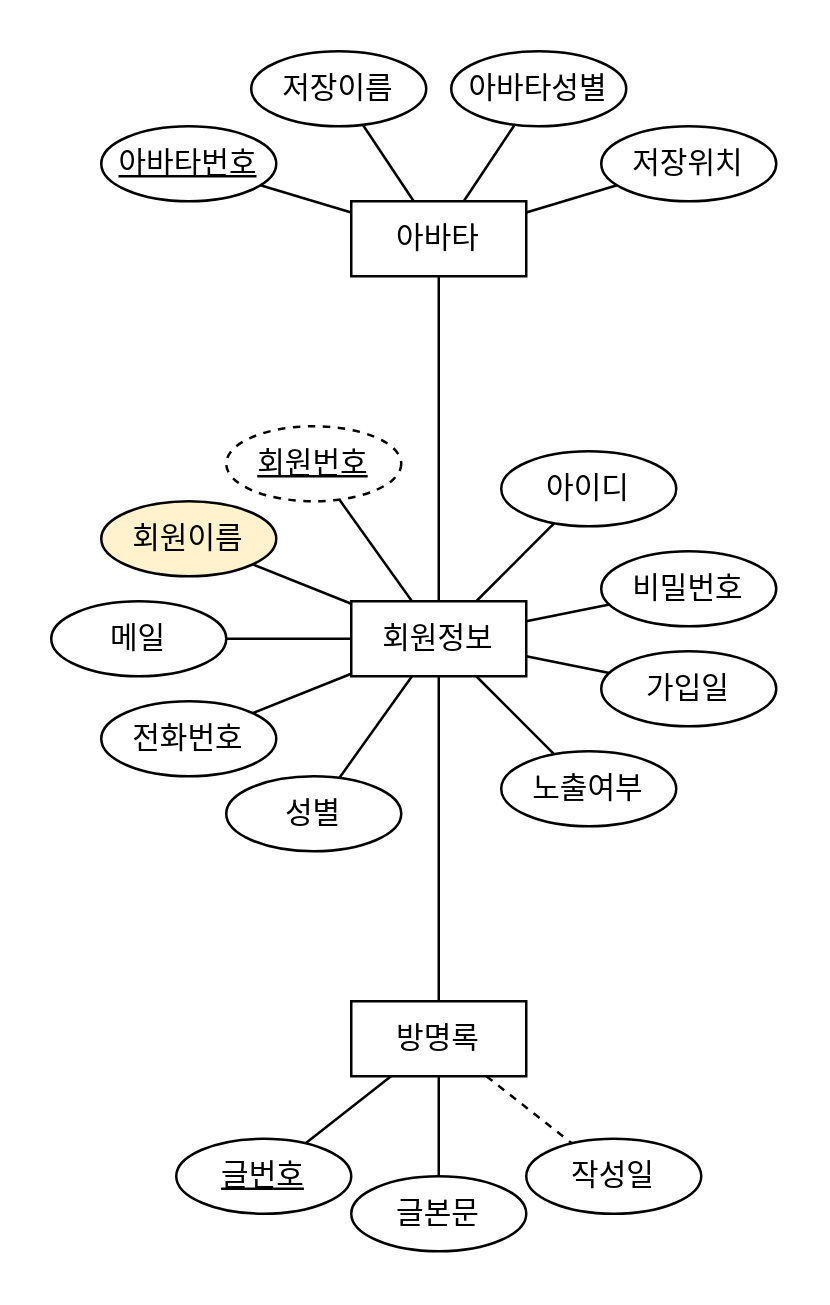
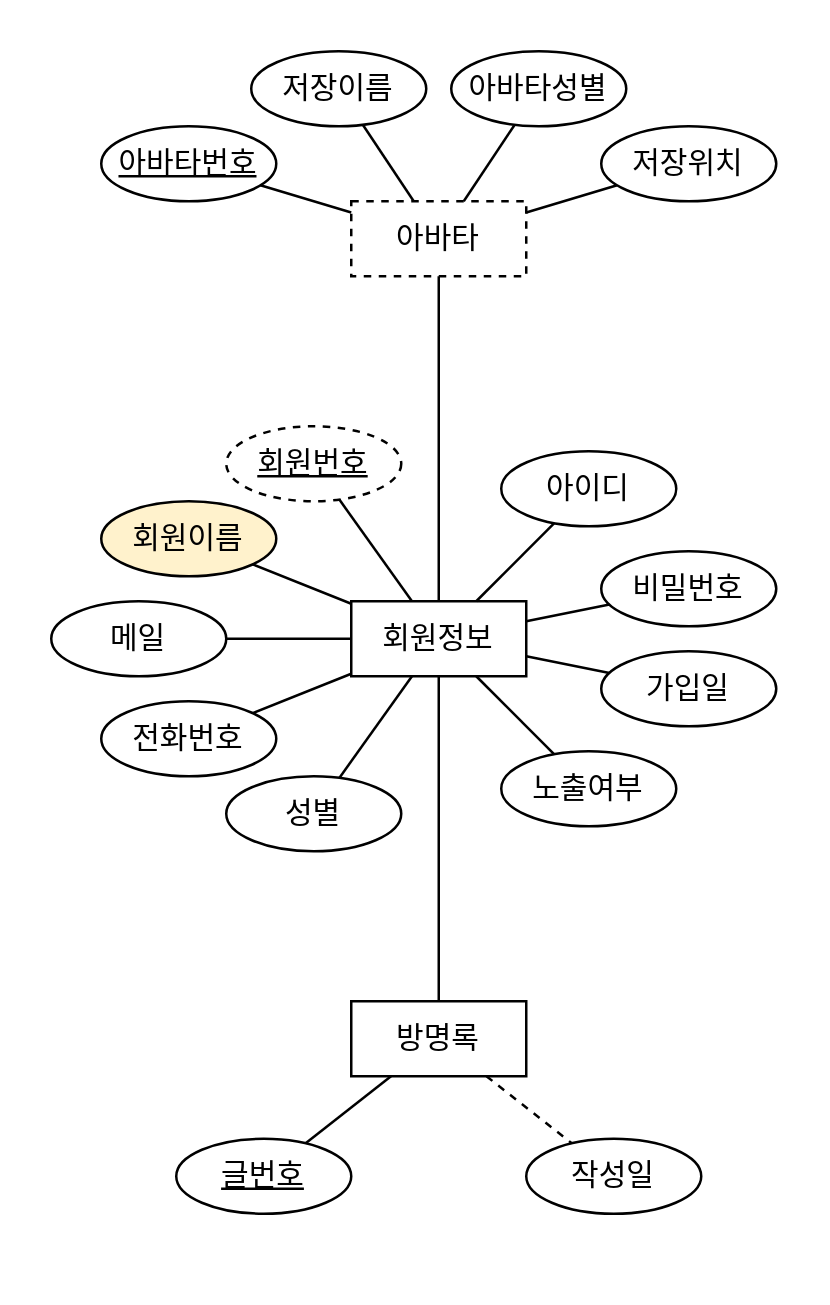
  <mxCell id="0" />
  <mxCell id="1" parent="0" />
  <mxCell id="2" value="회원정보" style="rounded=0;whiteSpace=wrap;html=1;" parent="1" vertex="1"><mxGeometry x="140" y="240" width="70" height="30" as="geometry" /></mxCell>
  <mxCell id="3" value="회원이름" style="ellipse;whiteSpace=wrap;html=1;fillColor=#fff2cc;" parent="1" vertex="1"><mxGeometry x="40" y="200" width="70" height="30" as="geometry" /></mxCell>
  <mxCell id="4" value="회원번호" style="ellipse;whiteSpace=wrap;html=1;fontColor=#000000;gradientColor=none;fontStyle=4;dashed=1;" parent="1" vertex="1"><mxGeometry x="90" y="170" width="70" height="30" as="geometry" /></mxCell>
  <mxCell id="5" value="아이디" style="ellipse;whiteSpace=wrap;html=1;fontColor=#000000;gradientColor=none;" parent="1" vertex="1"><mxGeometry x="200" y="180" width="70" height="30" as="geometry" /></mxCell>
  <mxCell id="6" style="edgeStyle=orthogonalEdgeStyle;rounded=0;orthogonalLoop=1;jettySize=auto;html=1;exitX=0.5;exitY=1;exitDx=0;exitDy=0;fontColor=#000000;" parent="1" source="5" target="5" edge="1"><mxGeometry relative="1" as="geometry" /></mxCell>
  <mxCell id="7" value="비밀번호" style="ellipse;whiteSpace=wrap;html=1;fontColor=#000000;gradientColor=none;" parent="1" vertex="1"><mxGeometry x="240" y="220" width="70" height="30" as="geometry" /></mxCell>
  <mxCell id="8" value="메일" style="ellipse;whiteSpace=wrap;html=1;fontColor=#000000;gradientColor=none;" parent="1" vertex="1"><mxGeometry x="20" y="240" width="70" height="30" as="geometry" /></mxCell>
  <mxCell id="9" value="전화번호" style="ellipse;whiteSpace=wrap;html=1;fontColor=#000000;gradientColor=none;" parent="1" vertex="1"><mxGeometry x="40" y="280" width="70" height="30" as="geometry" /></mxCell>
  <mxCell id="10" value="가입일" style="ellipse;whiteSpace=wrap;html=1;fontColor=#000000;gradientColor=none;" parent="1" vertex="1"><mxGeometry x="240" y="260" width="70" height="30" as="geometry" /></mxCell>
  <mxCell id="11" value="성별" style="ellipse;whiteSpace=wrap;html=1;fontColor=#000000;gradientColor=none;" parent="1" vertex="1"><mxGeometry x="90" y="310" width="70" height="30" as="geometry" /></mxCell>
- <mxCell id="12" value="아바타" style="rounded=0;whiteSpace=wrap;html=1;fontColor=#000000;gradientColor=none;" parent="1" vertex="1"><mxGeometry x="140" y="80" width="70" height="30" as="geometry" /></mxCell>
+ <mxCell id="12" value="아바타" style="rounded=0;whiteSpace=wrap;html=1;fontColor=#000000;gradientColor=none;dashed=1;" parent="1" vertex="1"><mxGeometry x="140" y="80" width="70" height="30" as="geometry" /></mxCell>
  <mxCell id="13" value="아바타번호" style="ellipse;whiteSpace=wrap;html=1;fontColor=#000000;gradientColor=none;fontStyle=4" parent="1" vertex="1"><mxGeometry x="40" y="50" width="70" height="30" as="geometry" /></mxCell>
  <mxCell id="14" value="저장이름" style="ellipse;whiteSpace=wrap;html=1;fontColor=#000000;gradientColor=none;" parent="1" vertex="1"><mxGeometry x="100" y="20" width="70" height="30" as="geometry" /></mxCell>
  <mxCell id="15" value="저장위치" style="ellipse;whiteSpace=wrap;html=1;fontColor=#000000;gradientColor=none;" parent="1" vertex="1"><mxGeometry x="240" y="50" width="70" height="30" as="geometry" /></mxCell>
  <mxCell id="16" value="아바타성별" style="ellipse;whiteSpace=wrap;html=1;fontColor=#000000;gradientColor=none;" parent="1" vertex="1"><mxGeometry x="180" y="20" width="70" height="30" as="geometry" /></mxCell>
  <mxCell id="17" value="방명록" style="rounded=0;whiteSpace=wrap;html=1;fontColor=#000000;gradientColor=none;" parent="1" vertex="1"><mxGeometry x="140" y="400" width="70" height="30" as="geometry" /></mxCell>
  <mxCell id="18" style="edgeStyle=orthogonalEdgeStyle;rounded=0;orthogonalLoop=1;jettySize=auto;html=1;exitX=0.5;exitY=1;exitDx=0;exitDy=0;fontColor=#000000;" parent="1" source="9" target="9" edge="1"><mxGeometry relative="1" as="geometry" /></mxCell>
- <mxCell id="19" value="글본문" style="ellipse;whiteSpace=wrap;html=1;fontColor=#000000;gradientColor=none;" parent="1" vertex="1"><mxGeometry x="140" y="470" width="70" height="30" as="geometry" /></mxCell>
  <mxCell id="20" value="글번호" style="ellipse;whiteSpace=wrap;html=1;fontColor=#000000;gradientColor=none;fontStyle=4" parent="1" vertex="1"><mxGeometry x="70" y="455" width="70" height="30" as="geometry" /></mxCell>
  <mxCell id="21" value="작성일" style="ellipse;whiteSpace=wrap;html=1;fontColor=#000000;gradientColor=none;" parent="1" vertex="1"><mxGeometry x="210" y="455" width="70" height="30" as="geometry" /></mxCell>
  <mxCell id="22" value="" style="endArrow=none;html=1;rounded=0;fontColor=#000000;" parent="1" source="12" target="15" edge="1"><mxGeometry width="50" height="50" relative="1" as="geometry"><mxPoint y="160" as="sourcePoint" x="10" /><mxPoint x="60" y="110" as="targetPoint" /></mxGeometry></mxCell>
  <mxCell id="23" value="" style="endArrow=none;html=1;rounded=0;fontColor=#000000;" parent="1" source="12" target="16" edge="1"><mxGeometry width="50" height="50" relative="1" as="geometry"><mxPoint y="160" as="sourcePoint" x="10" /><mxPoint x="60" y="110" as="targetPoint" /></mxGeometry></mxCell>
  <mxCell id="24" value="" style="endArrow=none;html=1;rounded=0;fontColor=#000000;" parent="1" source="12" target="14" edge="1"><mxGeometry width="50" height="50" relative="1" as="geometry"><mxPoint y="160" as="sourcePoint" x="10" /><mxPoint x="60" y="110" as="targetPoint" /></mxGeometry></mxCell>
  <mxCell id="25" value="" style="endArrow=none;html=1;rounded=0;fontColor=#000000;" parent="1" source="12" target="13" edge="1"><mxGeometry width="50" height="50" relative="1" as="geometry"><mxPoint y="160" as="sourcePoint" x="10" /><mxPoint x="60" y="110" as="targetPoint" /></mxGeometry></mxCell>
  <mxCell id="26" value="" style="endArrow=none;html=1;rounded=0;fontColor=#000000;" parent="1" source="17" target="20" edge="1"><mxGeometry width="50" height="50" relative="1" as="geometry"><mxPoint x="320" y="210" as="sourcePoint" /><mxPoint x="370" y="160" as="targetPoint" /></mxGeometry></mxCell>
  <mxCell id="27" value="" style="endArrow=none;html=1;rounded=0;fontColor=#000000;dashed=1;" parent="1" source="17" target="21" edge="1"><mxGeometry width="50" height="50" relative="1" as="geometry"><mxPoint x="320" y="210" as="sourcePoint" /><mxPoint x="370" y="160" as="targetPoint" /></mxGeometry></mxCell>
- <mxCell id="28" value="" style="endArrow=none;html=1;rounded=0;fontColor=#000000;" parent="1" source="17" target="19" edge="1"><mxGeometry width="50" height="50" relative="1" as="geometry"><mxPoint x="320" y="210" as="sourcePoint" /><mxPoint x="370" y="160" as="targetPoint" /></mxGeometry></mxCell>
  <mxCell id="29" value="" style="endArrow=none;html=1;rounded=0;fontColor=#000000;" parent="1" source="2" target="9" edge="1"><mxGeometry width="50" height="50" relative="1" as="geometry"><mxPoint x="320" y="320" as="sourcePoint" /><mxPoint x="370" y="270" as="targetPoint" /></mxGeometry></mxCell>
  <mxCell id="30" value="" style="endArrow=none;html=1;rounded=0;fontColor=#000000;" parent="1" source="2" target="8" edge="1"><mxGeometry width="50" height="50" relative="1" as="geometry"><mxPoint x="320" y="320" as="sourcePoint" /><mxPoint x="370" y="270" as="targetPoint" /></mxGeometry></mxCell>
  <mxCell id="31" value="" style="endArrow=none;html=1;rounded=0;fontColor=#000000;" parent="1" source="2" target="11" edge="1"><mxGeometry width="50" height="50" relative="1" as="geometry"><mxPoint x="320" y="320" as="sourcePoint" /><mxPoint x="370" y="270" as="targetPoint" /></mxGeometry></mxCell>
  <mxCell id="32" value="" style="endArrow=none;html=1;rounded=0;fontColor=#000000;" parent="1" source="2" target="10" edge="1"><mxGeometry width="50" height="50" relative="1" as="geometry"><mxPoint x="320" y="320" as="sourcePoint" /><mxPoint x="370" y="270" as="targetPoint" /></mxGeometry></mxCell>
  <mxCell id="33" value="" style="endArrow=none;html=1;rounded=0;fontColor=#000000;" parent="1" source="2" target="3" edge="1"><mxGeometry width="50" height="50" relative="1" as="geometry"><mxPoint x="320" y="320" as="sourcePoint" /><mxPoint x="370" y="270" as="targetPoint" /></mxGeometry></mxCell>
  <mxCell id="34" value="" style="endArrow=none;html=1;rounded=0;fontColor=#000000;" parent="1" source="2" target="4" edge="1"><mxGeometry width="50" height="50" relative="1" as="geometry"><mxPoint x="320" y="320" as="sourcePoint" /><mxPoint x="370" y="270" as="targetPoint" /></mxGeometry></mxCell>
  <mxCell id="35" value="" style="endArrow=none;html=1;rounded=0;fontColor=#000000;" parent="1" source="2" target="5" edge="1"><mxGeometry width="50" height="50" relative="1" as="geometry"><mxPoint x="110" y="260" as="sourcePoint" /><mxPoint x="160" y="210" as="targetPoint" /></mxGeometry></mxCell>
  <mxCell id="36" value="" style="endArrow=none;html=1;rounded=0;fontColor=#000000;" parent="1" source="7" target="2" edge="1"><mxGeometry width="50" height="50" relative="1" as="geometry"><mxPoint x="320" y="320" as="sourcePoint" /><mxPoint x="370" y="270" as="targetPoint" /></mxGeometry></mxCell>
  <mxCell id="37" value="" style="endArrow=none;html=1;rounded=0;fontColor=#000000;" parent="1" source="17" target="2" edge="1"><mxGeometry width="50" height="50" relative="1" as="geometry"><mxPoint x="200" y="190" as="sourcePoint" /><mxPoint x="250" y="140" as="targetPoint" /></mxGeometry></mxCell>
  <mxCell id="38" style="edgeStyle=orthogonalEdgeStyle;rounded=0;orthogonalLoop=1;jettySize=auto;html=1;exitX=0.5;exitY=1;exitDx=0;exitDy=0;fontColor=#000000;" parent="1" source="9" target="9" edge="1"><mxGeometry relative="1" as="geometry" /></mxCell>
  <mxCell id="39" value="" style="endArrow=none;html=1;rounded=0;" edge="1" parent="1" source="2" target="12"><mxGeometry width="50" height="50" relative="1" as="geometry"><mxPoint x="670" y="420" as="sourcePoint" /><mxPoint x="720" y="370" as="targetPoint" /></mxGeometry></mxCell>
  <mxCell id="40" value="노출여부" style="ellipse;whiteSpace=wrap;html=1;align=center;" vertex="1" parent="1"><mxGeometry x="200" y="300" width="70" height="30" as="geometry" /></mxCell>
  <mxCell id="41" value="" style="endArrow=none;html=1;rounded=0;" edge="1" parent="1" source="40" target="2"><mxGeometry width="50" height="50" relative="1" as="geometry"><mxPoint x="670" y="320" as="sourcePoint" /><mxPoint x="720" y="270" as="targetPoint" /></mxGeometry></mxCell>
